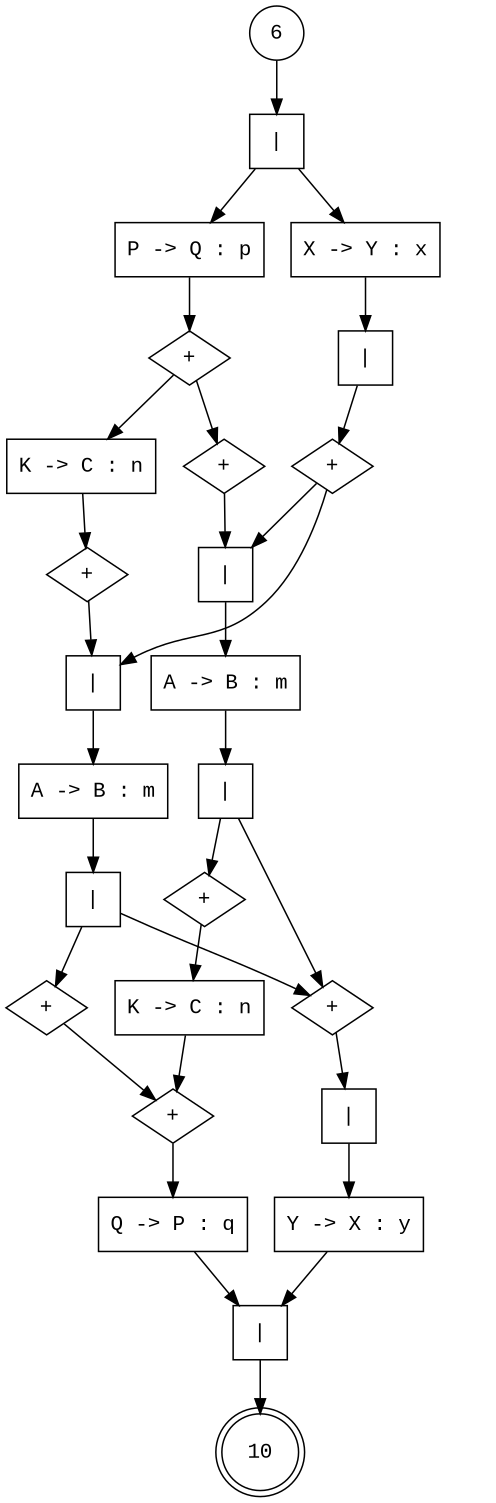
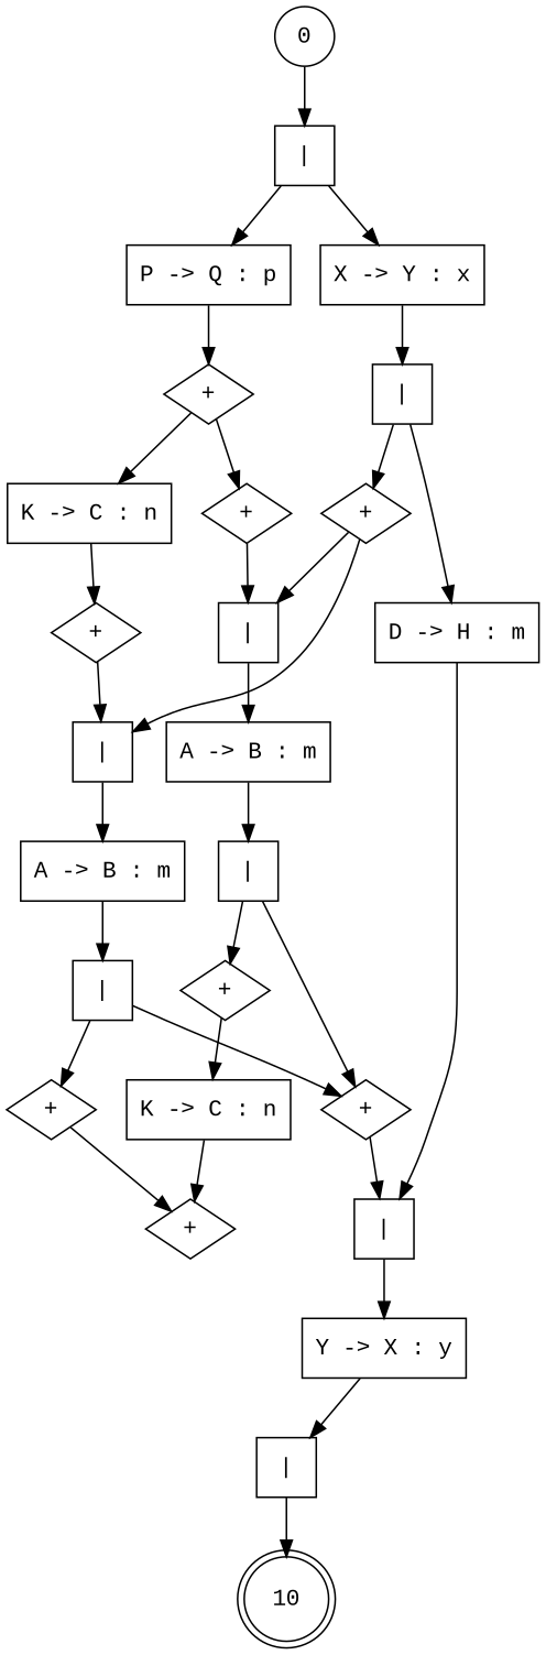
  digraph {
    fontname="Liberation Mono"
    node [fontname="Liberation Mono" shape=rect]
    edge [fontname="Liberation Mono"]
-   0 [shape=circle label=6]
+   0 [shape=circle]
    n2 [label="|" shape=square]
    n3 [label="P -> Q : p"]
    n4 [label="X -> Y : x"]
    n5 [label="+" shape=diamond]
    n6 [label="|" shape=square]
    n7 [label="+" shape=diamond]
    n8 [label="K -> C : n"]
    n9 [label="+" shape=diamond]
+   n10 [label="D -> H : m"]
    n11 [label="|" shape=square]
    n12 [label="+" shape=diamond]
    n13 [label="A -> B : m"]
    n14 [label="|" shape=square]
    n15 [label="+" shape=diamond]
-   n16 [label="Q -> P : q"]
    n17 [label="|" shape=square]
    n18 [label=10 shape=doublecircle]
    n19 [label="A -> B : m"]
    n20 [label="K -> C : n"]
    n21 [label="|" shape=square]
    n22 [label="Y -> X : y"]
    n23 [label="|" shape=square]
    n24 [label="+" shape=diamond]
    n25 [label="+" shape=diamond]
    n26 [label="|" shape=square]
    n27 [label="+" shape=diamond]
    0 -> n2
    n2 -> n3
    n2 -> n4
    n3 -> n5
    n4 -> n6
    n5 -> n7
    n5 -> n8
    n6 -> n9
+   n6 -> n10
    n7 -> n11
    n8 -> n12
    n9 -> n11
    n9 -> n14
+   n10 -> n21
    n11 -> n13
    n12 -> n14
    n13 -> n23
    n14 -> n19
-   n15 -> n16
-   n16 -> n17
    n17 -> n18
    n19 -> n26
    n20 -> n15
    n21 -> n22
    n22 -> n17
    n23 -> n24
    n23 -> n25
    n24 -> n21
    n25 -> n20
    n26 -> n24
    n26 -> n27
    n27 -> n15
  }
